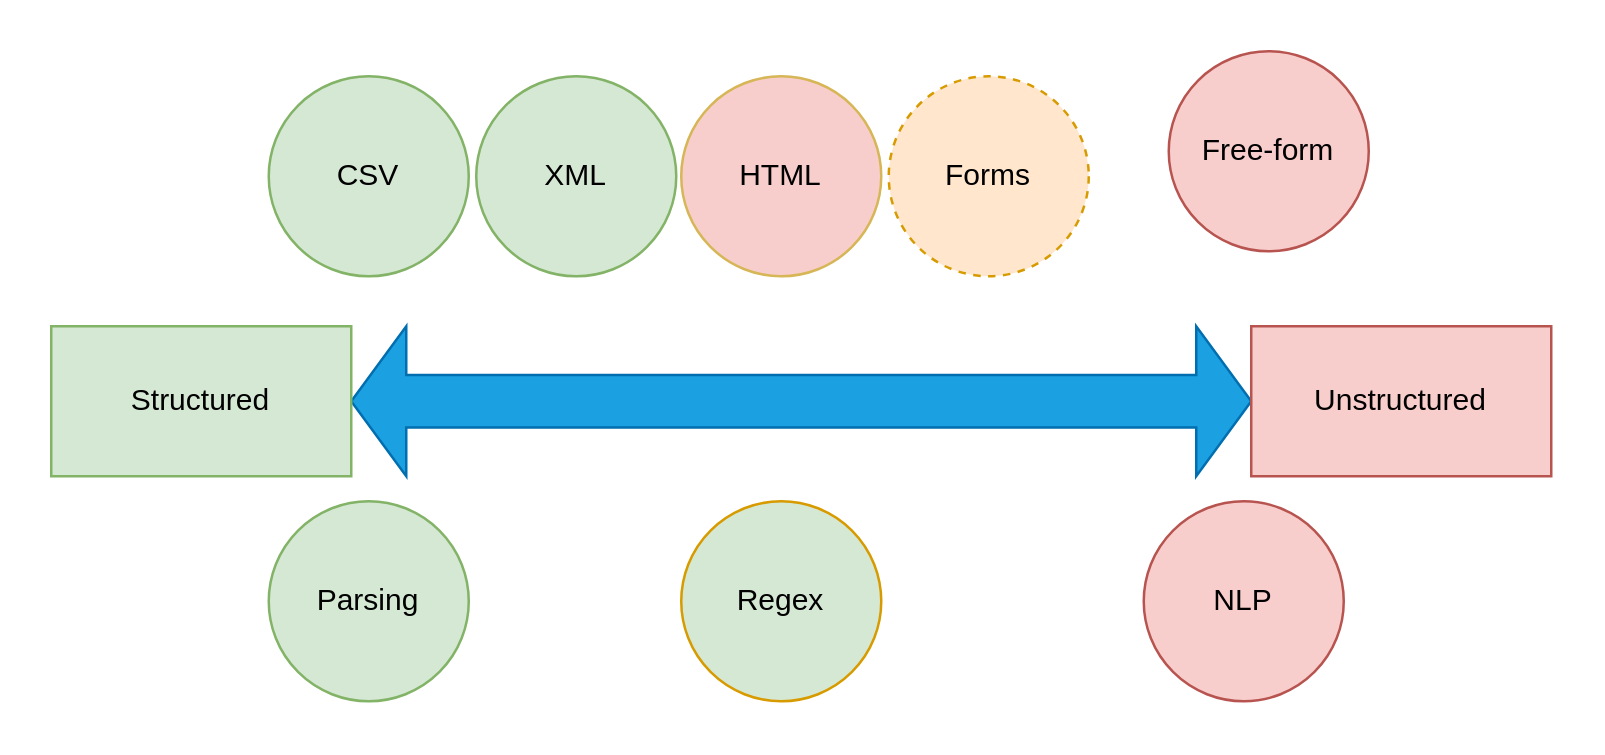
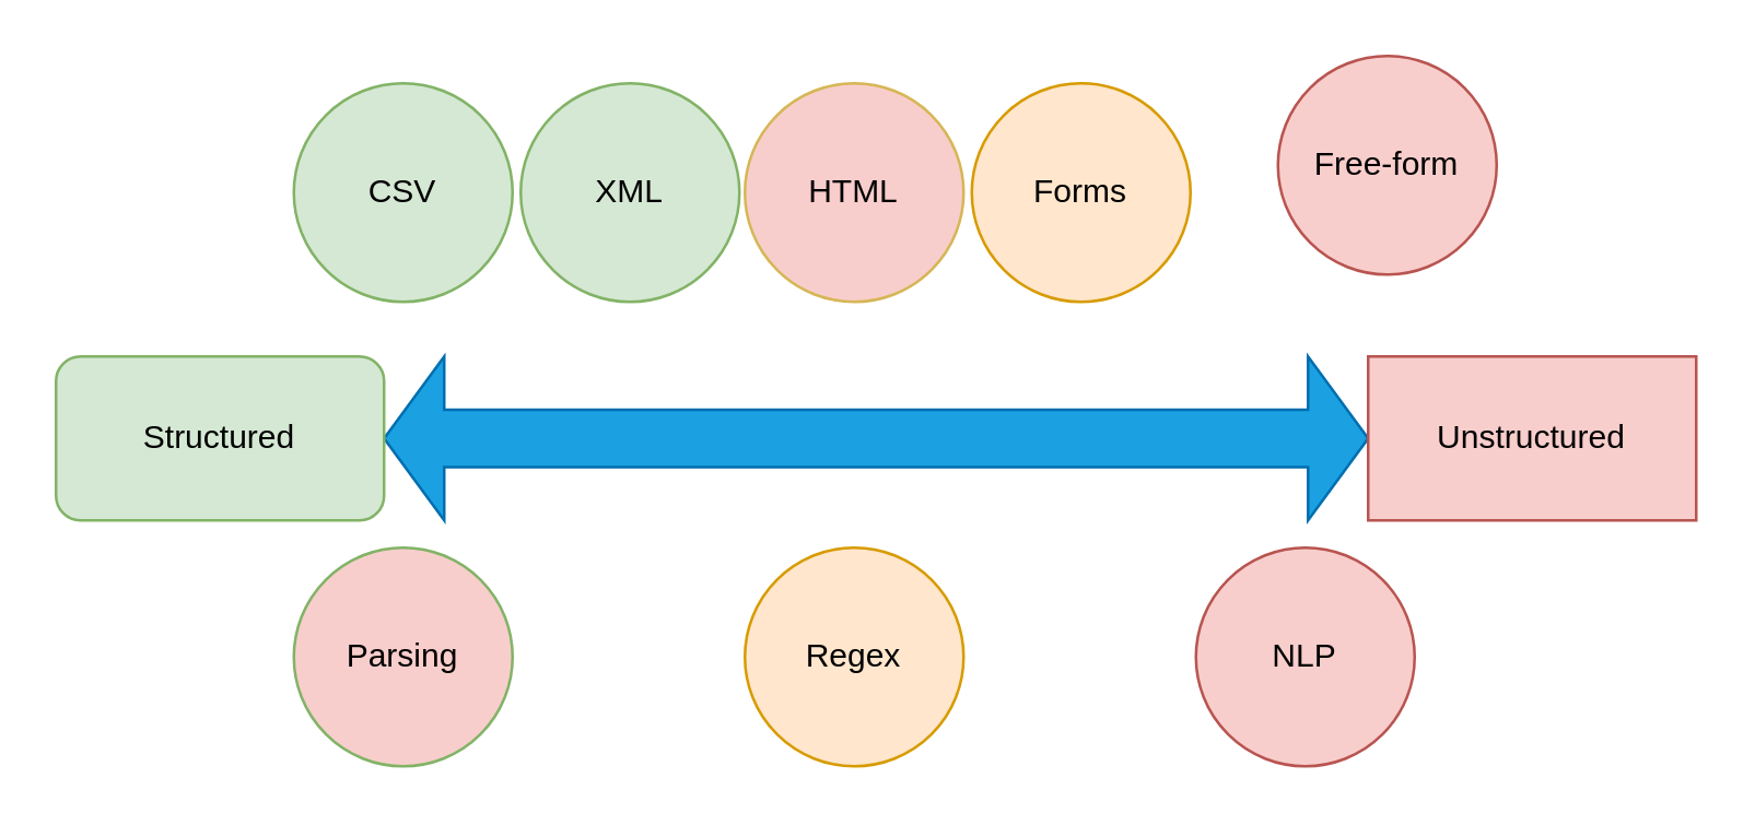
  <mxCell id="0" />
  <mxCell id="1" parent="0" />
  <mxCell id="2" value="" style="html=1;shadow=0;dashed=0;align=center;verticalAlign=middle;shape=mxgraph.arrows2.twoWayArrow;dy=0.65;dx=22;fillColor=#1ba1e2;strokeColor=#006EAF;fontColor=#ffffff;" parent="1" vertex="1"><mxGeometry x="140" y="130" width="360" height="60" as="geometry" /></mxCell>
- <mxCell id="3" value="Structured" style="rounded=0;whiteSpace=wrap;html=1;fillColor=#d5e8d4;strokeColor=#82b366;" parent="1" vertex="1"><mxGeometry x="20" y="130" width="120" height="60" as="geometry" /></mxCell>
+ <mxCell id="3" value="Structured" style="whiteSpace=wrap;html=1;fillColor=#d5e8d4;strokeColor=#82b366;rounded=1;" parent="1" vertex="1"><mxGeometry x="20" y="130" width="120" height="60" as="geometry" /></mxCell>
  <mxCell id="4" value="Unstructured" style="rounded=0;whiteSpace=wrap;html=1;fillColor=#f8cecc;strokeColor=#b85450;" parent="1" vertex="1"><mxGeometry x="500" y="130" width="120" height="60" as="geometry" /></mxCell>
  <mxCell id="5" value="XML" style="ellipse;whiteSpace=wrap;html=1;aspect=fixed;fillColor=#d5e8d4;strokeColor=#82b366;" parent="1" vertex="1"><mxGeometry x="190" y="30" width="80" height="80" as="geometry" /></mxCell>
  <mxCell id="6" value="CSV" style="ellipse;whiteSpace=wrap;html=1;aspect=fixed;fillColor=#d5e8d4;strokeColor=#82b366;" parent="1" vertex="1"><mxGeometry x="107" y="30" width="80" height="80" as="geometry" /></mxCell>
  <mxCell id="7" value="Free-form" style="ellipse;whiteSpace=wrap;html=1;aspect=fixed;fillColor=#f8cecc;strokeColor=#b85450;" parent="1" vertex="1"><mxGeometry x="467" y="20" width="80" height="80" as="geometry" /></mxCell>
  <mxCell id="8" value="HTML" style="ellipse;whiteSpace=wrap;html=1;aspect=fixed;fillColor=#f8cecc;strokeColor=#d6b656;" parent="1" vertex="1"><mxGeometry x="272" y="30" width="80" height="80" as="geometry" /></mxCell>
- <mxCell id="9" value="Forms" style="ellipse;whiteSpace=wrap;html=1;aspect=fixed;fillColor=#ffe6cc;strokeColor=#d79b00;dashed=1;" parent="1" vertex="1"><mxGeometry x="355" y="30" width="80" height="80" as="geometry" /></mxCell>
- <mxCell id="10" value="NLP" style="ellipse;whiteSpace=wrap;html=1;aspect=fixed;fillColor=#f8cecc;strokeColor=#b85450;" vertex="1" parent="1"><mxGeometry x="457" y="200" width="80" height="80" as="geometry" /></mxCell>
- <mxCell id="11" value="Regex" style="ellipse;whiteSpace=wrap;html=1;aspect=fixed;fillColor=#d5e8d4;strokeColor=#d79b00;" vertex="1" parent="1"><mxGeometry x="272" y="200" width="80" height="80" as="geometry" /></mxCell>
- <mxCell id="12" value="Parsing" style="ellipse;whiteSpace=wrap;html=1;aspect=fixed;fillColor=#d5e8d4;strokeColor=#82b366;" vertex="1" parent="1"><mxGeometry x="107" y="200" width="80" height="80" as="geometry" /></mxCell>
+ <mxCell id="9" value="Forms" style="ellipse;whiteSpace=wrap;html=1;aspect=fixed;fillColor=#ffe6cc;strokeColor=#d79b00;" parent="1" vertex="1"><mxGeometry x="355" y="30" width="80" height="80" as="geometry" /></mxCell>
+ <mxCell id="10" value="NLP" style="ellipse;whiteSpace=wrap;html=1;aspect=fixed;fillColor=#f8cecc;strokeColor=#b85450;" vertex="1" parent="1"><mxGeometry x="437" y="200" width="80" height="80" as="geometry" /></mxCell>
+ <mxCell id="11" value="Regex" style="ellipse;whiteSpace=wrap;html=1;aspect=fixed;fillColor=#ffe6cc;strokeColor=#d79b00;" vertex="1" parent="1"><mxGeometry x="272" y="200" width="80" height="80" as="geometry" /></mxCell>
+ <mxCell id="12" value="Parsing" style="ellipse;whiteSpace=wrap;html=1;aspect=fixed;fillColor=#f8cecc;strokeColor=#82b366;" vertex="1" parent="1"><mxGeometry x="107" y="200" width="80" height="80" as="geometry" /></mxCell>
